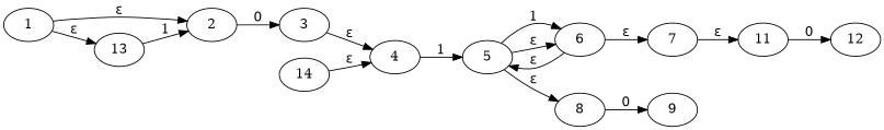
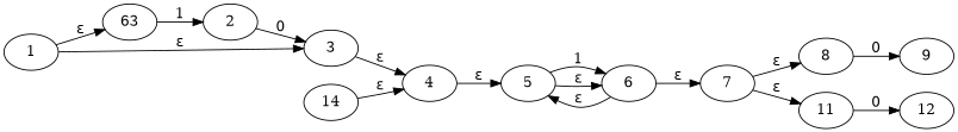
  digraph {
    rankdir=LR
    n1 [label=1]
    n2 [label=2]
-   n3 [label=13]
+   n3 [label=63]
    n4 [label=3]
    n5 [label=4]
    n6 [label=14]
    n7 [label=5]
    n8 [label=6]
    n9 [label=7]
    n10 [label=8]
    n11 [label=11]
    n12 [label=9]
    n13 [label=12]
-   n1 -> n2 [label="ε"]
+   n1 -> n4 [label="ε"]
    n1 -> n3 [label="ε"]
    n2 -> n4 [label=0]
    n3 -> n2 [label=1]
    n4 -> n5 [label="ε"]
-   n5 -> n7 [label=1]
+   n5 -> n7 [label="ε"]
    n6 -> n5 [label="ε"]
    n7 -> n8 [label=1]
    n7 -> n8 [label="ε"]
    n8 -> n7 [label="ε"]
    n8 -> n9 [label="ε"]
-   n7 -> n10 [label="ε"]
+   n9 -> n10 [label="ε"]
    n9 -> n11 [label="ε"]
    n10 -> n12 [label=0]
    n11 -> n13 [label=0]
  }
